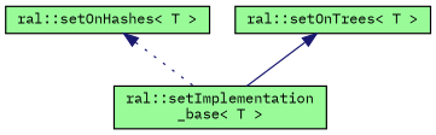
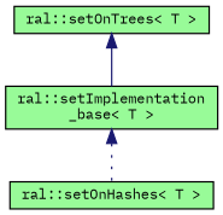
  digraph {
    fontname="IBM Plex Mono"
    node [color=black fillcolor=palegreen fontname="IBM Plex Mono" fontsize=10 shape=record style=filled]
    edge [color=midnightblue dir=back fontname="IBM Plex Mono" fontsize=10 labelfontname=Helvetica labelfontsize=10]
    n1 [fontcolor=black height=0.2 label="ral::setImplementation\l_base\< T \>" width=0.4]
    n2 [height=0.2 label="ral::setOnHashes\< T \>" width=0.4]
    n3 [height=0.2 label="ral::setOnTrees\< T \>" width=0.4]
-   n2 -> n1 [style=dotted]
+   n1 -> n2 [style=dotted]
    n3 -> n1 [style=solid]
  }
